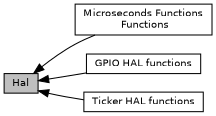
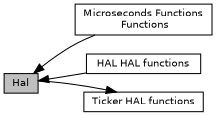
  digraph {
    rankdir=LR
    node [color=black fillcolor=white fontname=Helvetica fontsize=10 shape=box style=filled]
    edge [dir=back fontname=Helvetica fontsize=10 labelfontname=Helvetica labelfontsize=10 shape=plaintext style=solid]
    n1 [fillcolor=grey75 fontcolor=black height=0.2 label=Hal width=0.4]
    n2 [height=0.2 label="Microseconds Functions\l Functions" width=0.4]
-   n3 [height=0.2 label="GPIO HAL functions" width=0.4]
+   n3 [height=0.2 label="HAL HAL functions" width=0.4]
    n4 [height=0.2 label="Ticker HAL functions" width=0.4]
    n1 -> n2
    n1 -> n3
-   n1 -> n4
+   n4 -> n1
  }
